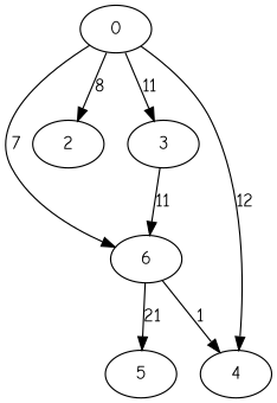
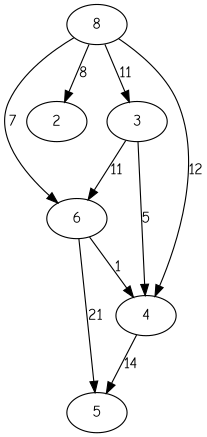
  digraph {
    fontname="Comic Neue"
    node [fontname="Comic Neue"]
    edge [fontname="Comic Neue"]
-   n1 [label=0]
+   n1 [label=8]
    n2 [label=6]
    n3 [label=2]
    n4 [label=3]
    n5 [label=4]
    n6 [label=5]
    n1 -> n2 [label=7]
    n1 -> n3 [label=8]
    n1 -> n4 [label=11]
    n1 -> n5 [label=12]
    n2 -> n5 [label=1]
    n2 -> n6 [label=21]
    n4 -> n2 [label=11]
+   n4 -> n5 [label=5]
+   n5 -> n6 [label=14]
  }
